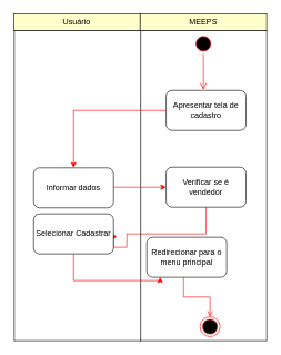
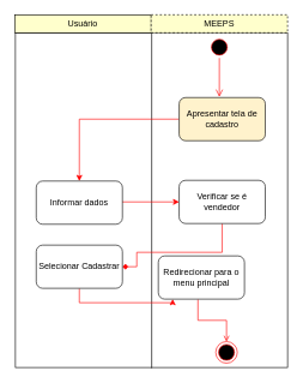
  <mxCell id="0" />
  <mxCell id="1" parent="0" />
  <mxCell id="2" value="" style="rounded=0;whiteSpace=wrap;html=1;" vertex="1" parent="1"><mxGeometry x="210" y="45" width="190" height="465" as="geometry" /></mxCell>
  <mxCell id="3" value="" style="rounded=0;whiteSpace=wrap;html=1;" vertex="1" parent="1"><mxGeometry x="21" y="45" width="190" height="465" as="geometry" /></mxCell>
  <mxCell id="4" style="edgeStyle=orthogonalEdgeStyle;rounded=0;orthogonalLoop=1;jettySize=auto;html=1;endArrow=open;endFill=0;strokeColor=#FF0000;entryX=0.5;entryY=0;entryDx=0;entryDy=0;exitX=0.46;exitY=1.003;exitDx=0;exitDy=0;exitPerimeter=0;" edge="1" parent="1" source="18" target="5"><mxGeometry relative="1" as="geometry"><mxPoint x="305" y="359.5" as="sourcePoint" /><mxPoint x="305" y="438" as="targetPoint" /><Array as="points" /></mxGeometry></mxCell>
  <mxCell id="5" value="" style="ellipse;html=1;shape=endState;fillColor=#000000;strokeColor=#ff0000;" vertex="1" parent="1"><mxGeometry x="300" y="474" width="30" height="30" as="geometry" /></mxCell>
  <mxCell id="6" value="Usuário" style="rounded=0;whiteSpace=wrap;html=1;strokeColor=#000000;fillColor=#FFFFCC;" vertex="1" parent="1"><mxGeometry x="20" y="20" width="190" height="25" as="geometry" /></mxCell>
- <mxCell id="7" value="MEEPS" style="rounded=0;whiteSpace=wrap;html=1;strokeColor=#000000;fillColor=#FFFFCC;" vertex="1" parent="1"><mxGeometry x="210" y="20" width="190" height="25" as="geometry" /></mxCell>
+ <mxCell id="7" value="MEEPS" style="rounded=0;whiteSpace=wrap;html=1;strokeColor=#000000;fillColor=#FFFFCC;dashed=1;" vertex="1" parent="1"><mxGeometry x="210" y="20" width="190" height="25" as="geometry" /></mxCell>
  <mxCell id="8" value="" style="ellipse;html=1;shape=startState;fillColor=#000000;strokeColor=#ff0000;" vertex="1" parent="1"><mxGeometry x="290" y="50" width="30" height="30" as="geometry" /></mxCell>
  <mxCell id="9" value="" style="edgeStyle=orthogonalEdgeStyle;html=1;verticalAlign=bottom;endArrow=open;endSize=8;strokeColor=#ff0000;" edge="1" parent="1"><mxGeometry relative="1" as="geometry"><mxPoint x="305" y="134" as="targetPoint" /><mxPoint x="305" y="80" as="sourcePoint" /></mxGeometry></mxCell>
  <mxCell id="10" value="" style="edgeStyle=orthogonalEdgeStyle;rounded=0;orthogonalLoop=1;jettySize=auto;html=1;fillColor=#e51400;strokeColor=#FF0000;" edge="1" parent="1" source="11" target="13"><mxGeometry relative="1" as="geometry" /></mxCell>
- <mxCell id="11" value="Apresentar tela de cadastro" style="rounded=1;whiteSpace=wrap;html=1;" vertex="1" parent="1"><mxGeometry x="249" y="135" width="120" height="60" as="geometry" /></mxCell>
+ <mxCell id="11" value="Apresentar tela de cadastro" style="rounded=1;whiteSpace=wrap;html=1;fillColor=#fff2cc;" vertex="1" parent="1"><mxGeometry x="249" y="135" width="120" height="60" as="geometry" /></mxCell>
  <mxCell id="12" style="edgeStyle=orthogonalEdgeStyle;rounded=0;orthogonalLoop=1;jettySize=auto;html=1;strokeColor=#FF0000;entryX=0;entryY=0.5;entryDx=0;entryDy=0;" edge="1" parent="1" target="15"><mxGeometry relative="1" as="geometry"><mxPoint x="110" y="287" as="sourcePoint" /><mxPoint x="249" y="337.238" as="targetPoint" /><Array as="points"><mxPoint x="110" y="280" /></Array></mxGeometry></mxCell>
  <mxCell id="13" value="Informar dados" style="rounded=1;whiteSpace=wrap;html=1;" vertex="1" parent="1"><mxGeometry x="50" y="251" width="120" height="60" as="geometry" /></mxCell>
  <mxCell id="14" style="edgeStyle=orthogonalEdgeStyle;rounded=0;orthogonalLoop=1;jettySize=auto;html=1;entryX=1;entryY=0.5;entryDx=0;entryDy=0;strokeColor=#FF0000;endArrow=diamond;" edge="1" parent="1" source="15" target="17"><mxGeometry relative="1" as="geometry"><Array as="points"><mxPoint x="309" y="350" /><mxPoint x="190" y="350" /><mxPoint x="190" y="370" /></Array></mxGeometry></mxCell>
  <mxCell id="15" value="Verificar se é vendedor" style="rounded=1;whiteSpace=wrap;html=1;" vertex="1" parent="1"><mxGeometry x="249" y="250" width="120" height="60" as="geometry" /></mxCell>
  <mxCell id="16" style="edgeStyle=orthogonalEdgeStyle;rounded=0;orthogonalLoop=1;jettySize=auto;html=1;strokeColor=#FF0000;exitX=0.5;exitY=1;exitDx=0;exitDy=0;" edge="1" parent="1" source="17" target="18"><mxGeometry relative="1" as="geometry"><Array as="points"><mxPoint x="110" y="420" /><mxPoint x="240" y="420" /><mxPoint x="240" y="400" /></Array></mxGeometry></mxCell>
- <mxCell id="17" value="Selecionar Cadastrar" style="rounded=1;whiteSpace=wrap;html=1;" vertex="1" parent="1"><mxGeometry x="50" y="320" width="120" height="60" as="geometry" /></mxCell>
+ <mxCell id="17" value="Selecionar Cadastrar" style="rounded=1;whiteSpace=wrap;html=1;" vertex="1" parent="1"><mxGeometry x="50" y="340" width="120" height="60" as="geometry" /></mxCell>
  <mxCell id="18" value="Redirecionar para o menu principal" style="rounded=1;whiteSpace=wrap;html=1;" vertex="1" parent="1"><mxGeometry x="220" y="355" width="120" height="60" as="geometry" /></mxCell>
